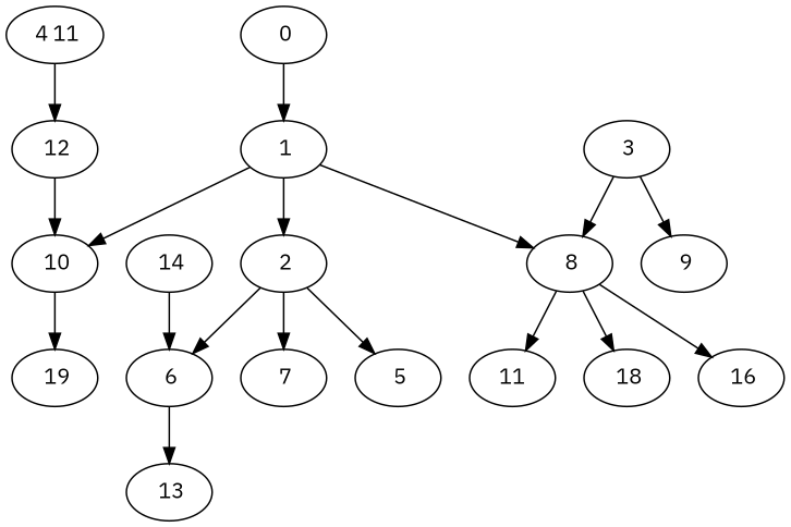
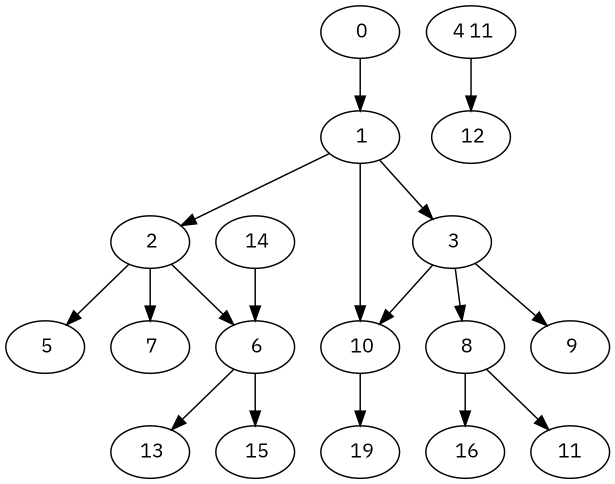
  digraph {
    fontname="IBM Plex Sans"
    node [fontname="IBM Plex Sans"]
    edge [fontname="IBM Plex Sans"]
    " 0"
    " 1"
    " 2"
    " 3"
    " 10"
    " 5"
    " 6"
    " 7"
    " 8"
    " 9"
    " 4 11"
    " 12"
    " 13"
+   " 15"
    " 16"
    n16 [label=11]
-   " 18"
    " 19"
    " 14"
    " 0" -> " 1"
    " 1" -> " 2"
-   " 1" -> " 8"
+   " 1" -> " 3"
    " 1" -> " 10"
    " 2" -> " 5"
    " 2" -> " 6"
    " 2" -> " 7"
-   " 12" -> " 10"
+   " 3" -> " 10"
    " 3" -> " 8"
    " 3" -> " 9"
    " 10" -> " 19"
    " 6" -> " 13"
+   " 6" -> " 15"
    " 8" -> " 16"
    " 8" -> n16
-   " 8" -> " 18"
    " 4 11" -> " 12"
    " 14" -> " 6"
  }
